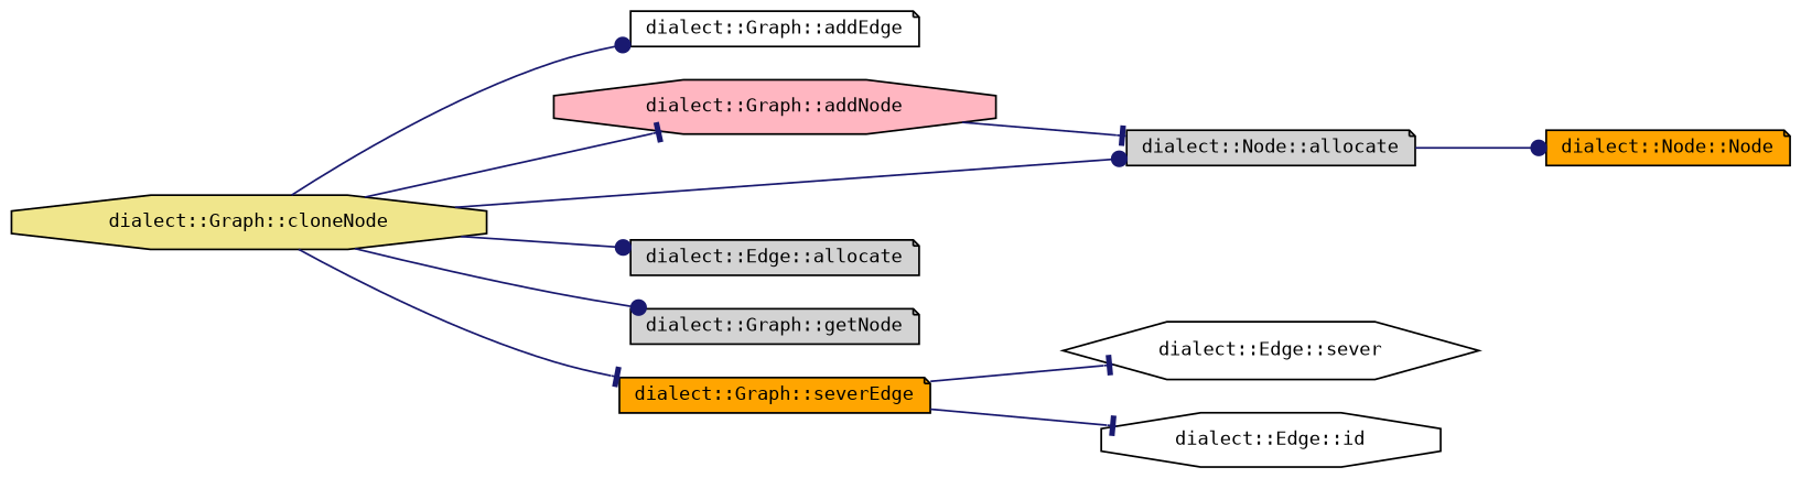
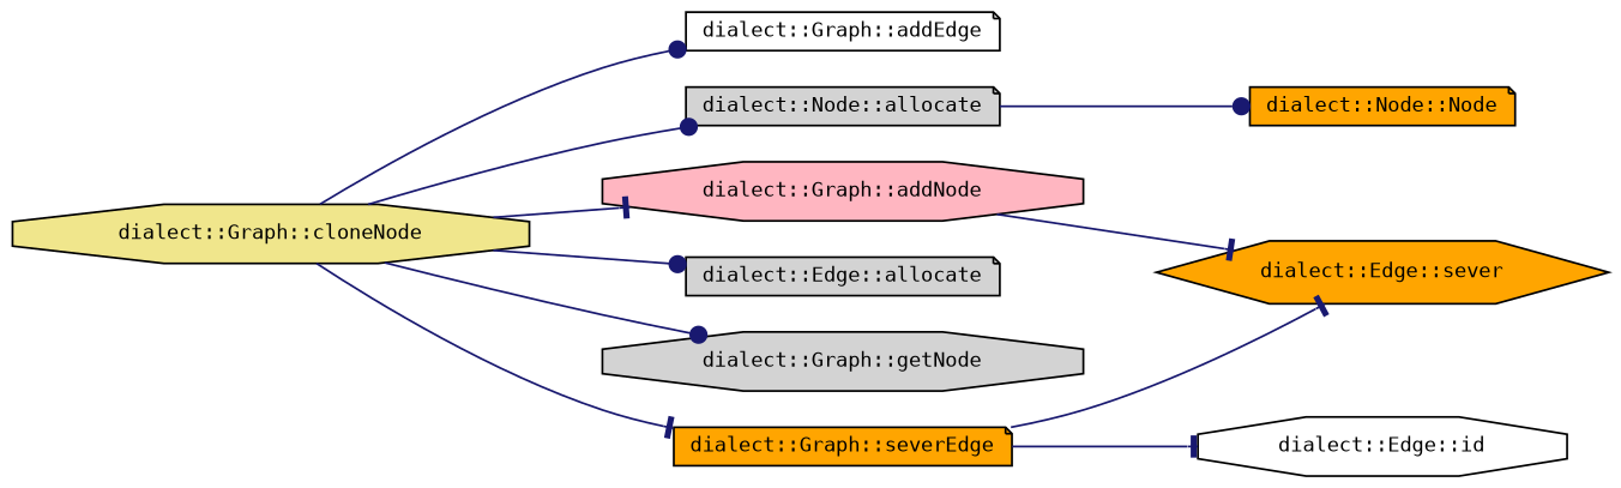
  digraph {
    fontname="DejaVu Sans Mono"
    rankdir=LR
    node [color=black fillcolor=white fontname="DejaVu Sans Mono" fontsize=10 shape=note style=filled]
    edge [arrowhead=dot color=midnightblue fontname="DejaVu Sans Mono" fontsize=10 labelfontname=Helvetica labelfontsize=10 style=solid]
    n1 [fillcolor=khaki fontcolor=black height=0.2 label="dialect::Graph::cloneNode" shape=octagon width=0.4]
    n2 [height=0.2 label="dialect::Graph::addEdge" width=0.4]
    n3 [fillcolor=lightpink height=0.2 label="dialect::Graph::addNode" shape=octagon width=0.4]
    n4 [fillcolor=lightgrey height=0.2 label="dialect::Node::allocate" width=0.4]
    n5 [fillcolor=lightgrey height=0.2 label="dialect::Edge::allocate" width=0.4]
-   n6 [fillcolor=lightgrey height=0.2 label="dialect::Graph::getNode" width=0.4]
+   n6 [fillcolor=lightgrey height=0.2 label="dialect::Graph::getNode" shape=octagon width=0.4]
    n7 [fillcolor=orange height=0.2 label="dialect::Graph::severEdge" width=0.4]
    n8 [fillcolor=orange height=0.2 label="dialect::Node::Node" width=0.4]
-   n9 [height=0.2 label="dialect::Edge::sever" shape=hexagon width=0.4]
+   n9 [fillcolor=orange height=0.2 label="dialect::Edge::sever" shape=hexagon width=0.4]
    n10 [height=0.2 label="dialect::Edge::id" shape=octagon width=0.4]
    n1 -> n2
    n1 -> n3 [arrowhead=tee]
    n1 -> n4
    n1 -> n5
    n1 -> n6
    n1 -> n7 [arrowhead=tee]
-   n3 -> n4 [arrowhead=tee]
+   n3 -> n9 [arrowhead=tee]
    n4 -> n8
    n7 -> n9 [arrowhead=tee]
    n7 -> n10 [arrowhead=tee]
  }
